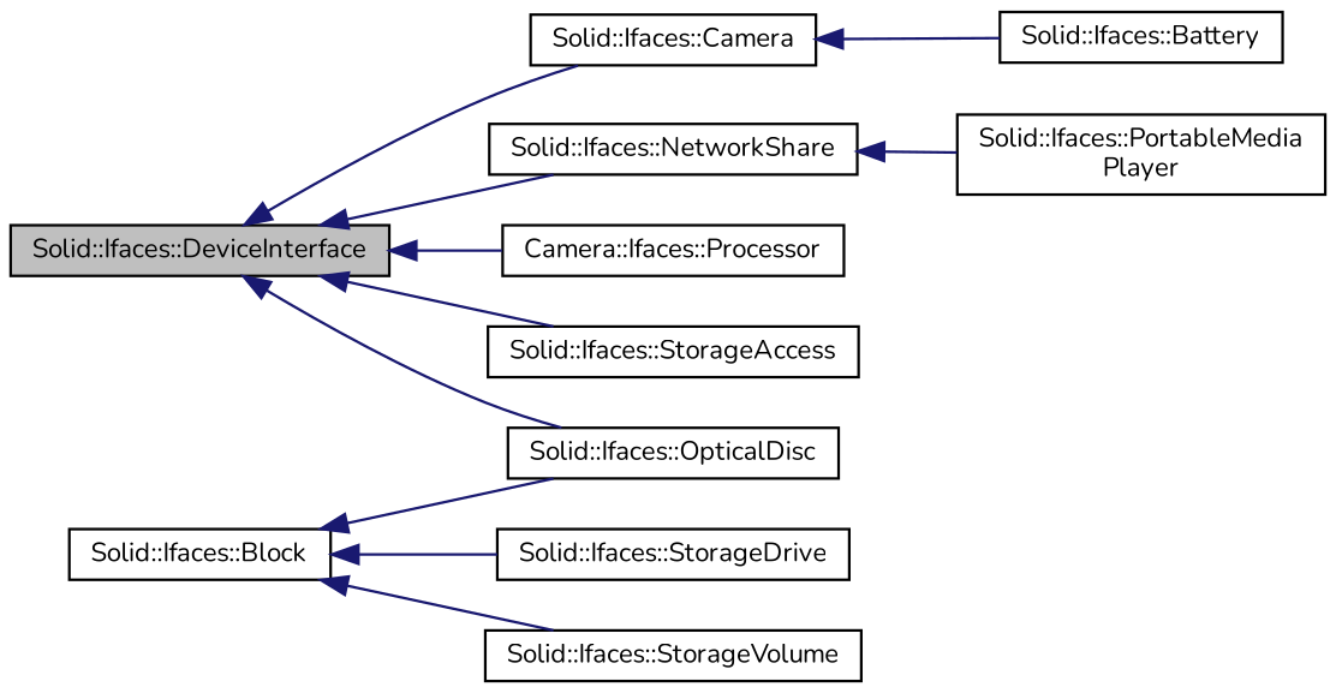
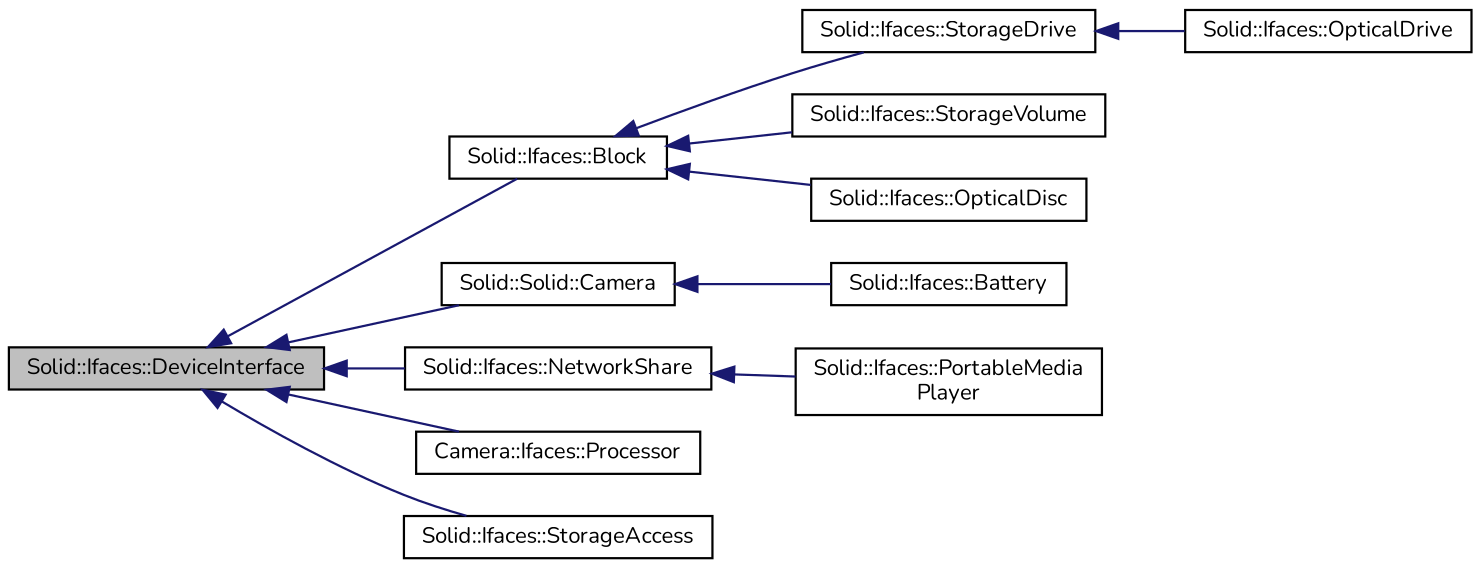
  digraph {
    fontname=Nunito
    rankdir=LR
    node [color=black fillcolor=white fontname=Nunito fontsize=10 shape=record style=filled]
    edge [color=midnightblue dir=back fontname=Nunito fontsize=10 labelfontname=Helvetica labelfontsize=10 style=solid]
    n1 [fillcolor=grey75 fontcolor=black height=0.2 label="Solid::Ifaces::DeviceInterface" width=0.4]
    n2 [height=0.2 label="Solid::Ifaces::Block" width=0.4]
-   n3 [height=0.2 label="Solid::Ifaces::Camera" width=0.4]
+   n3 [height=0.2 label="Solid::Solid::Camera" width=0.4]
    n4 [height=0.2 label="Solid::Ifaces::NetworkShare" width=0.4]
    n5 [height=0.2 label="Camera::Ifaces::Processor" width=0.4]
    n6 [height=0.2 label="Solid::Ifaces::StorageAccess" width=0.4]
    n7 [height=0.2 label="Solid::Ifaces::Battery" width=0.4]
    n8 [height=0.2 label="Solid::Ifaces::StorageDrive" width=0.4]
    n9 [height=0.2 label="Solid::Ifaces::StorageVolume" width=0.4]
    n10 [height=0.2 label="Solid::Ifaces::OpticalDisc" width=0.4]
    n11 [height=0.2 label="Solid::Ifaces::PortableMedia\lPlayer" width=0.4]
-   n1 -> n10
+   n12 [height=0.2 label="Solid::Ifaces::OpticalDrive" width=0.4]
+   n1 -> n2
    n1 -> n3
    n1 -> n4
    n1 -> n5
    n1 -> n6
    n2 -> n8
    n2 -> n9
    n2 -> n10
    n3 -> n7
    n4 -> n11
+   n8 -> n12
  }
